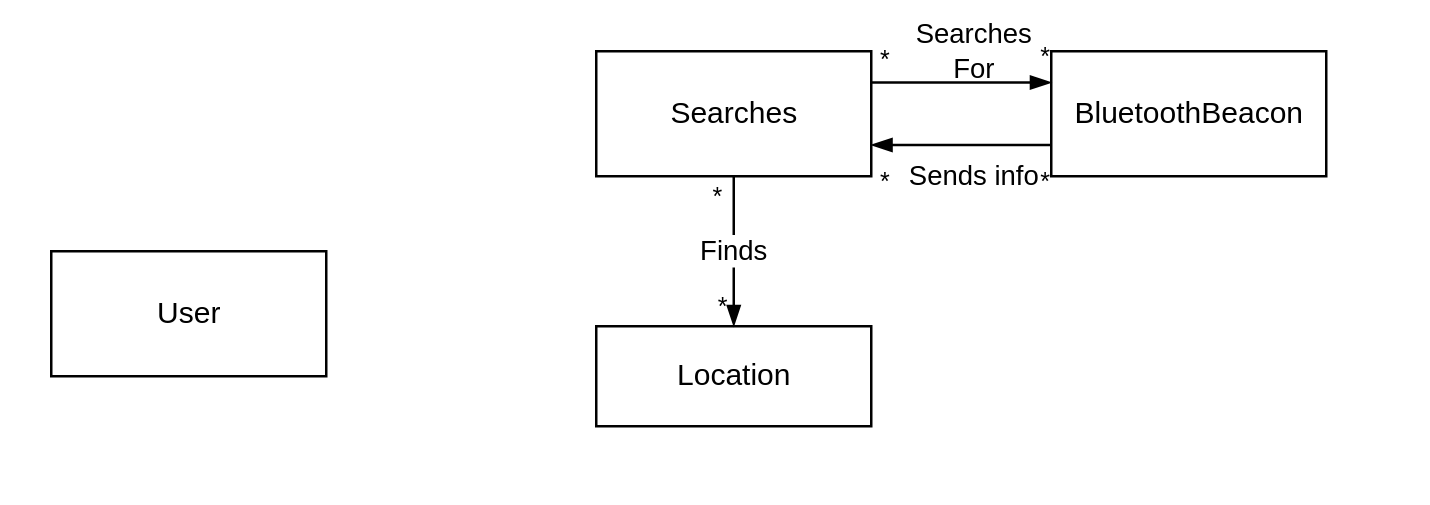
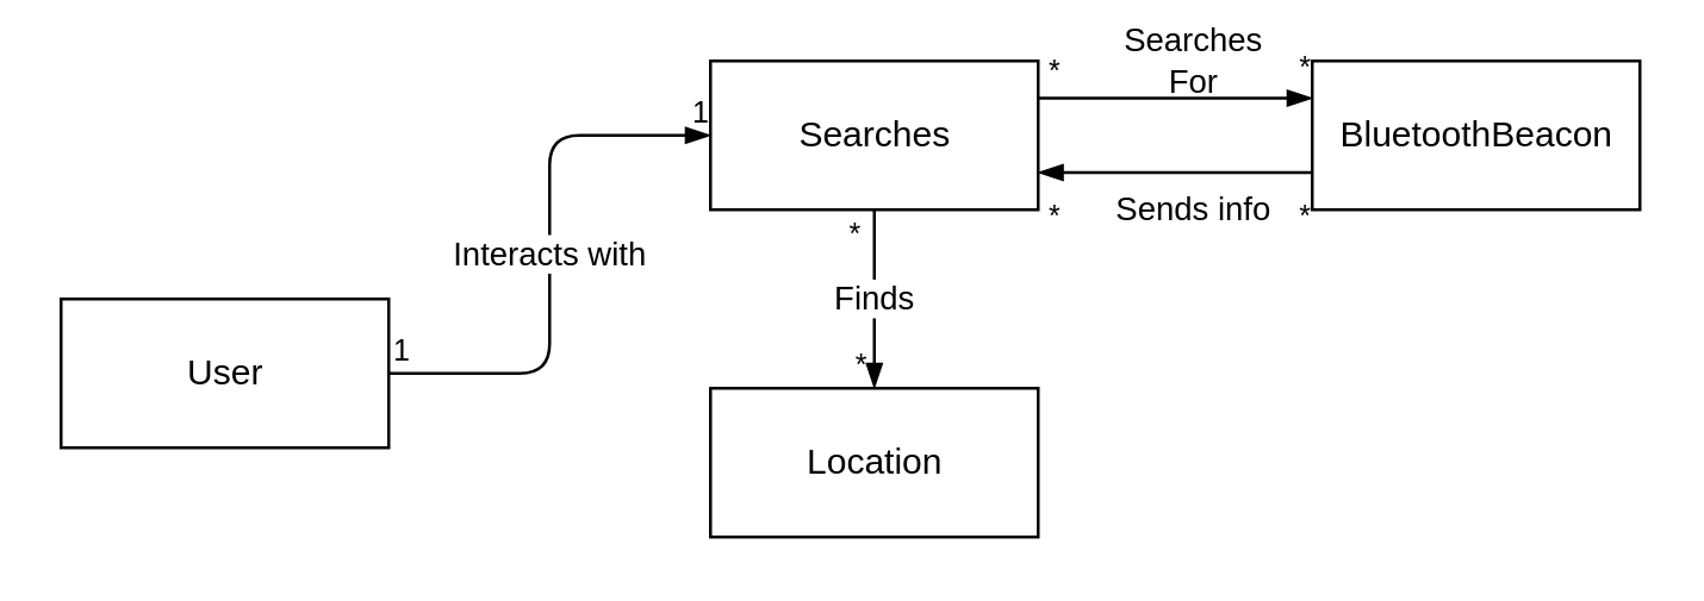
  <mxCell id="0" />
  <mxCell id="1" parent="0" />
- <mxCell id="2" value="BluetoothBeacon" style="html=1;" vertex="1" parent="1"><mxGeometry x="420" y="20" width="110" height="50" as="geometry" /></mxCell>
+ <mxCell id="2" value="BluetoothBeacon" style="html=1;" vertex="1" parent="1"><mxGeometry x="440" y="20" width="110" height="50" as="geometry" /></mxCell>
  <mxCell id="3" value="Searches" style="html=1;" vertex="1" parent="1"><mxGeometry x="238" y="20" width="110" height="50" as="geometry" /></mxCell>
  <mxCell id="4" value="User" style="html=1;" vertex="1" parent="1"><mxGeometry x="20" y="100" width="110" height="50" as="geometry" /></mxCell>
- <mxCell id="5" value="Location" style="html=1;" vertex="1" parent="1"><mxGeometry x="238" y="130" width="110" height="40" as="geometry" /></mxCell>
+ <mxCell id="5" value="Location" style="html=1;" vertex="1" parent="1"><mxGeometry x="238" y="130" width="110" height="50" as="geometry" /></mxCell>
  <mxCell id="6" value="Sends info" style="endArrow=none;html=1;edgeStyle=orthogonalEdgeStyle;entryX=0;entryY=0.75;entryDx=0;entryDy=0;exitX=1;exitY=0.75;exitDx=0;exitDy=0;startArrow=blockThin;startFill=1;" edge="1" parent="1" source="3" target="2"><mxGeometry x="0.131" y="-12" relative="1" as="geometry"><mxPoint x="-60" y="200" as="sourcePoint" /><mxPoint x="100" y="200" as="targetPoint" /><mxPoint as="offset" /></mxGeometry></mxCell>
  <mxCell id="7" value="*" style="resizable=0;html=1;align=left;verticalAlign=bottom;labelBackgroundColor=none;fontSize=10;" connectable="0" vertex="1" parent="6"><mxGeometry x="-1" relative="1" as="geometry"><mxPoint x="2" y="22.5" as="offset" /></mxGeometry></mxCell>
  <mxCell id="8" value="*" style="resizable=0;html=1;align=right;verticalAlign=bottom;labelBackgroundColor=none;fontSize=10;" connectable="0" vertex="1" parent="6"><mxGeometry x="1" relative="1" as="geometry"><mxPoint y="22.5" as="offset" /></mxGeometry></mxCell>
+ <mxCell id="9" value="Interacts with" style="endArrow=blockThin;html=1;edgeStyle=orthogonalEdgeStyle;entryX=0;entryY=0.5;entryDx=0;entryDy=0;exitX=1;exitY=0.5;exitDx=0;exitDy=0;endFill=1;" edge="1" parent="1" source="4" target="3"><mxGeometry relative="1" as="geometry"><mxPoint x="-60" y="200" as="sourcePoint" /><mxPoint x="100" y="200" as="targetPoint" /></mxGeometry></mxCell>
+ <mxCell id="10" value="1" style="resizable=0;html=1;align=left;verticalAlign=bottom;labelBackgroundColor=#ffffff;fontSize=10;" connectable="0" vertex="1" parent="9"><mxGeometry x="-1" relative="1" as="geometry" /></mxCell>
+ <mxCell id="11" value="1" style="resizable=0;html=1;align=right;verticalAlign=bottom;labelBackgroundColor=none;fontSize=10;" connectable="0" vertex="1" parent="9"><mxGeometry x="1" relative="1" as="geometry" /></mxCell>
  <mxCell id="12" value="Searches&lt;br&gt;For" style="endArrow=blockThin;html=1;edgeStyle=orthogonalEdgeStyle;entryX=0;entryY=0.25;entryDx=0;entryDy=0;exitX=1;exitY=0.25;exitDx=0;exitDy=0;startArrow=none;startFill=0;endFill=1;labelBackgroundColor=none;" edge="1" parent="1" source="3" target="2"><mxGeometry x="0.131" y="12" relative="1" as="geometry"><mxPoint x="358.138" y="67.69" as="sourcePoint" /><mxPoint x="449.862" y="67.69" as="targetPoint" /><mxPoint as="offset" /></mxGeometry></mxCell>
  <mxCell id="13" value="*" style="resizable=0;html=1;align=left;verticalAlign=bottom;labelBackgroundColor=none;fontSize=10;" connectable="0" vertex="1" parent="12"><mxGeometry x="-1" relative="1" as="geometry"><mxPoint x="2" y="-2" as="offset" /></mxGeometry></mxCell>
  <mxCell id="14" value="*" style="resizable=0;html=1;align=right;verticalAlign=bottom;labelBackgroundColor=none;fontSize=10;" connectable="0" vertex="1" parent="12"><mxGeometry x="1" relative="1" as="geometry"><mxPoint y="-2" as="offset" /></mxGeometry></mxCell>
  <mxCell id="15" value="Finds" style="endArrow=blockThin;html=1;edgeStyle=orthogonalEdgeStyle;entryX=0.5;entryY=0;entryDx=0;entryDy=0;exitX=0.5;exitY=1;exitDx=0;exitDy=0;endFill=1;" edge="1" parent="1" source="3" target="5"><mxGeometry relative="1" as="geometry"><mxPoint x="132.207" y="109.776" as="sourcePoint" /><mxPoint x="239.793" y="109.776" as="targetPoint" /></mxGeometry></mxCell>
  <mxCell id="16" value="*" style="resizable=0;html=1;align=left;verticalAlign=bottom;labelBackgroundColor=#ffffff;fontSize=10;" connectable="0" vertex="1" parent="15"><mxGeometry x="-1" relative="1" as="geometry"><mxPoint x="-10" y="16" as="offset" /></mxGeometry></mxCell>
  <mxCell id="17" value="*" style="resizable=0;html=1;align=right;verticalAlign=bottom;labelBackgroundColor=none;fontSize=10;" connectable="0" vertex="1" parent="15"><mxGeometry x="1" relative="1" as="geometry"><mxPoint x="-2" as="offset" /></mxGeometry></mxCell>
